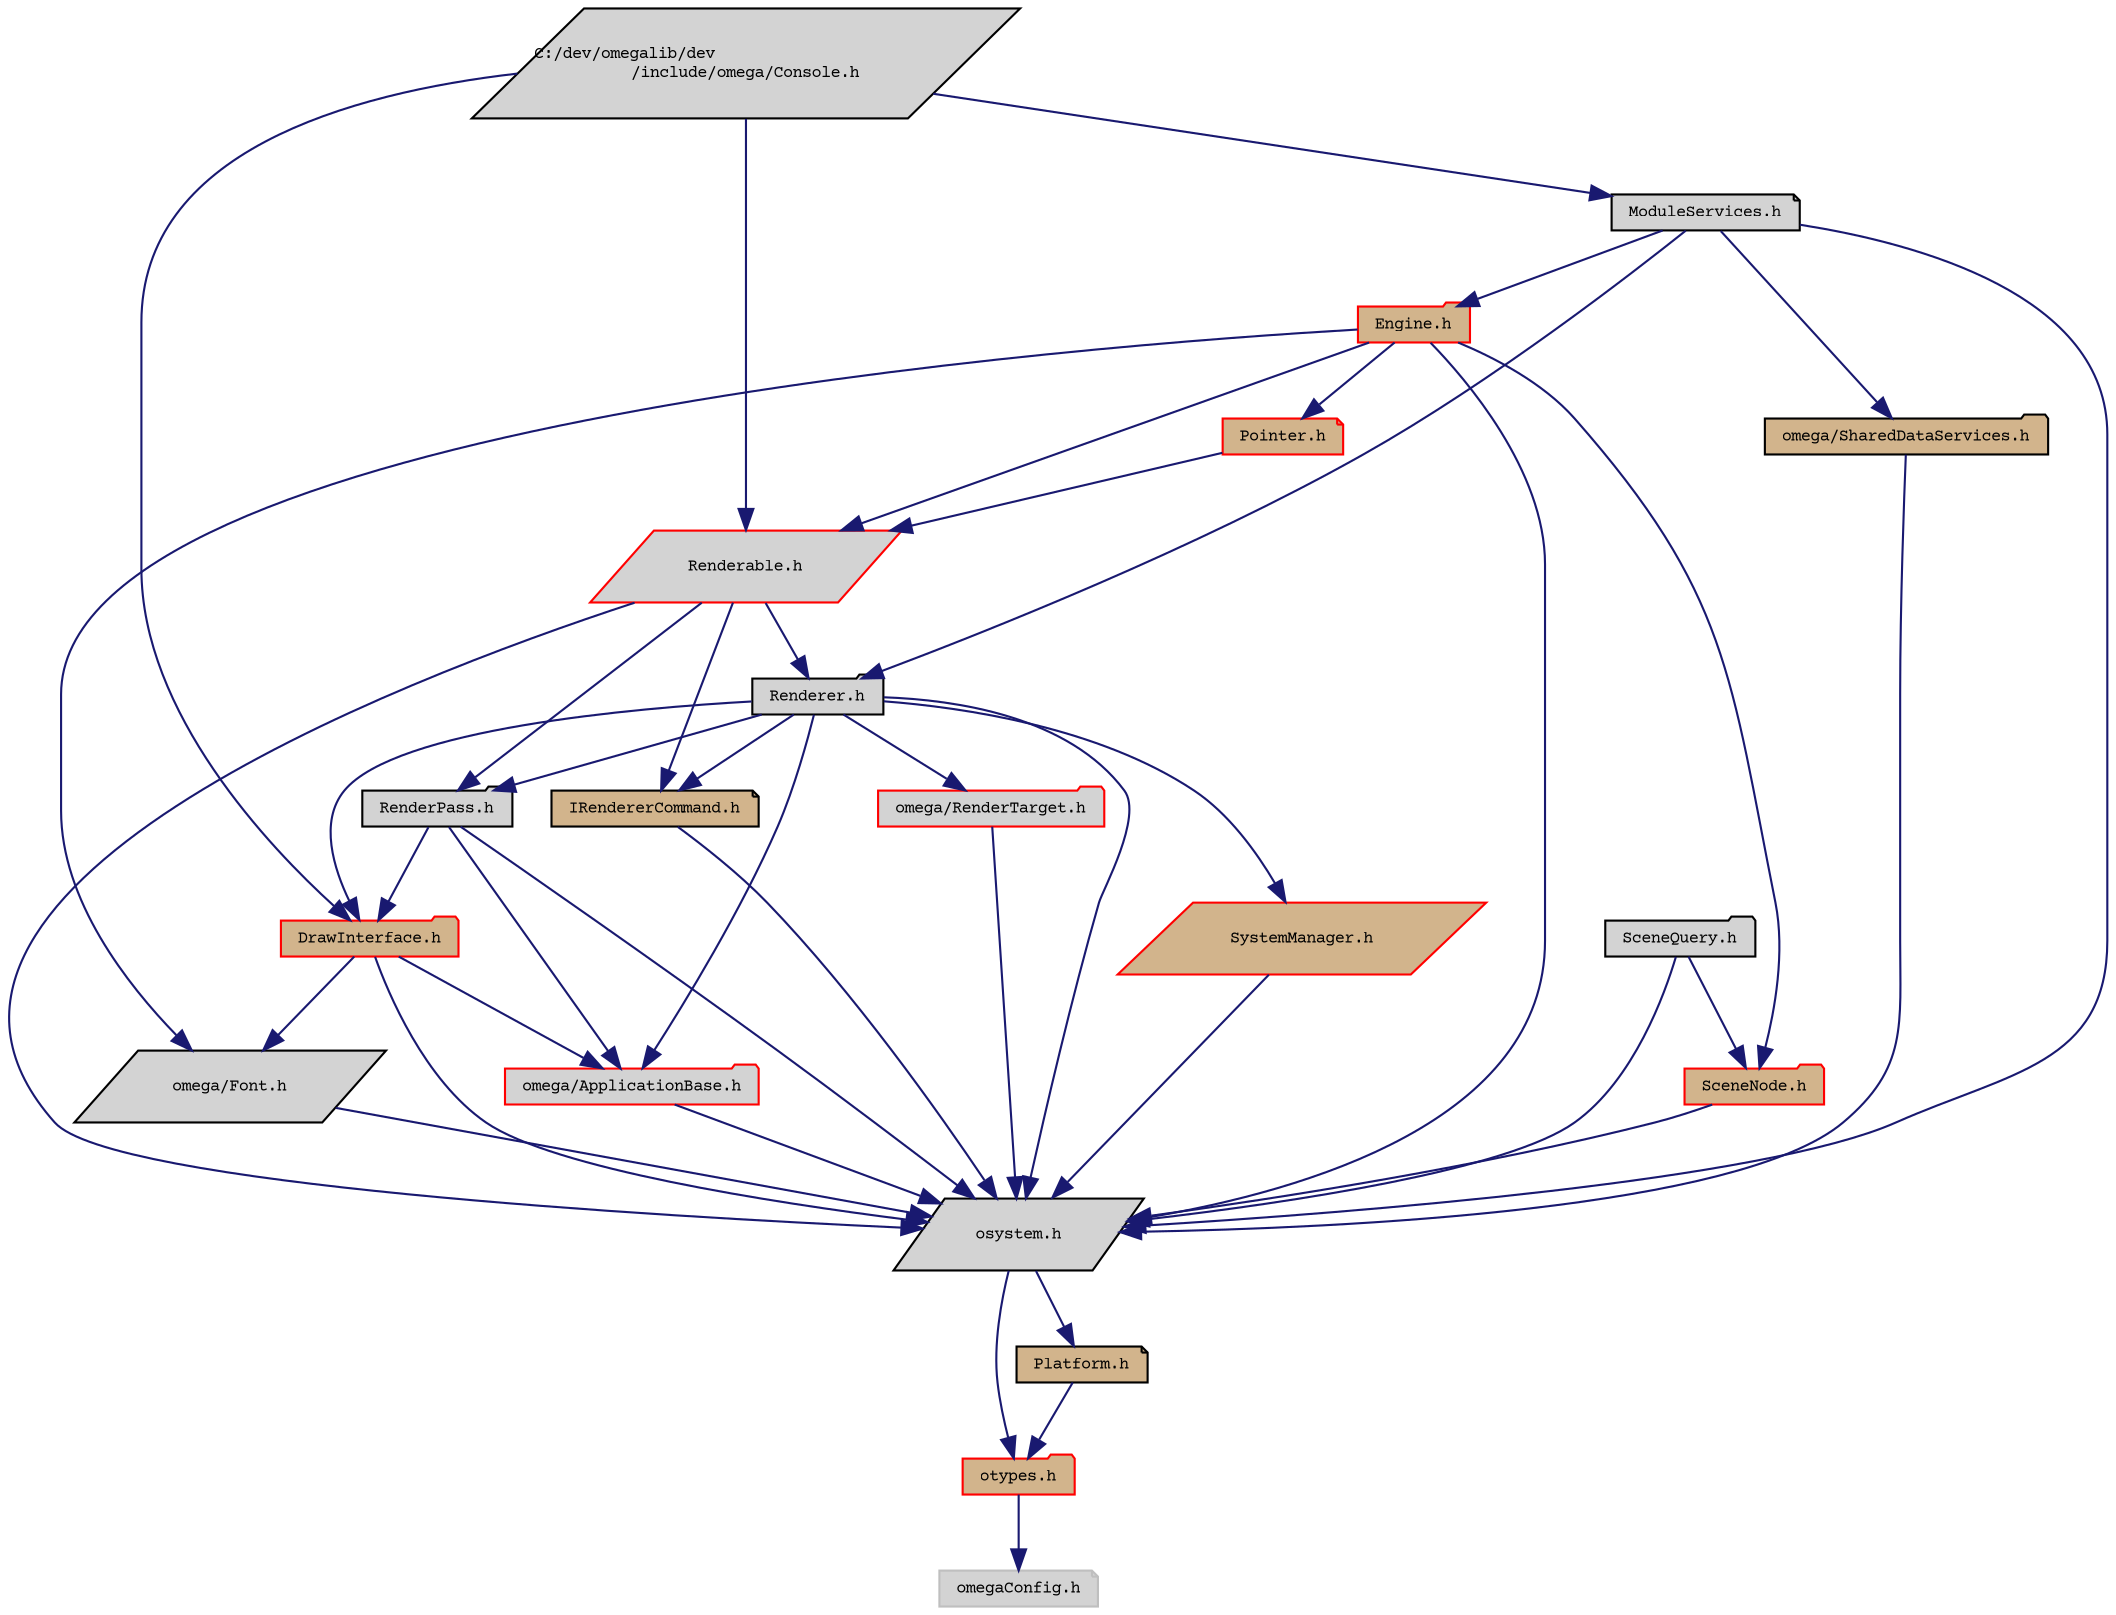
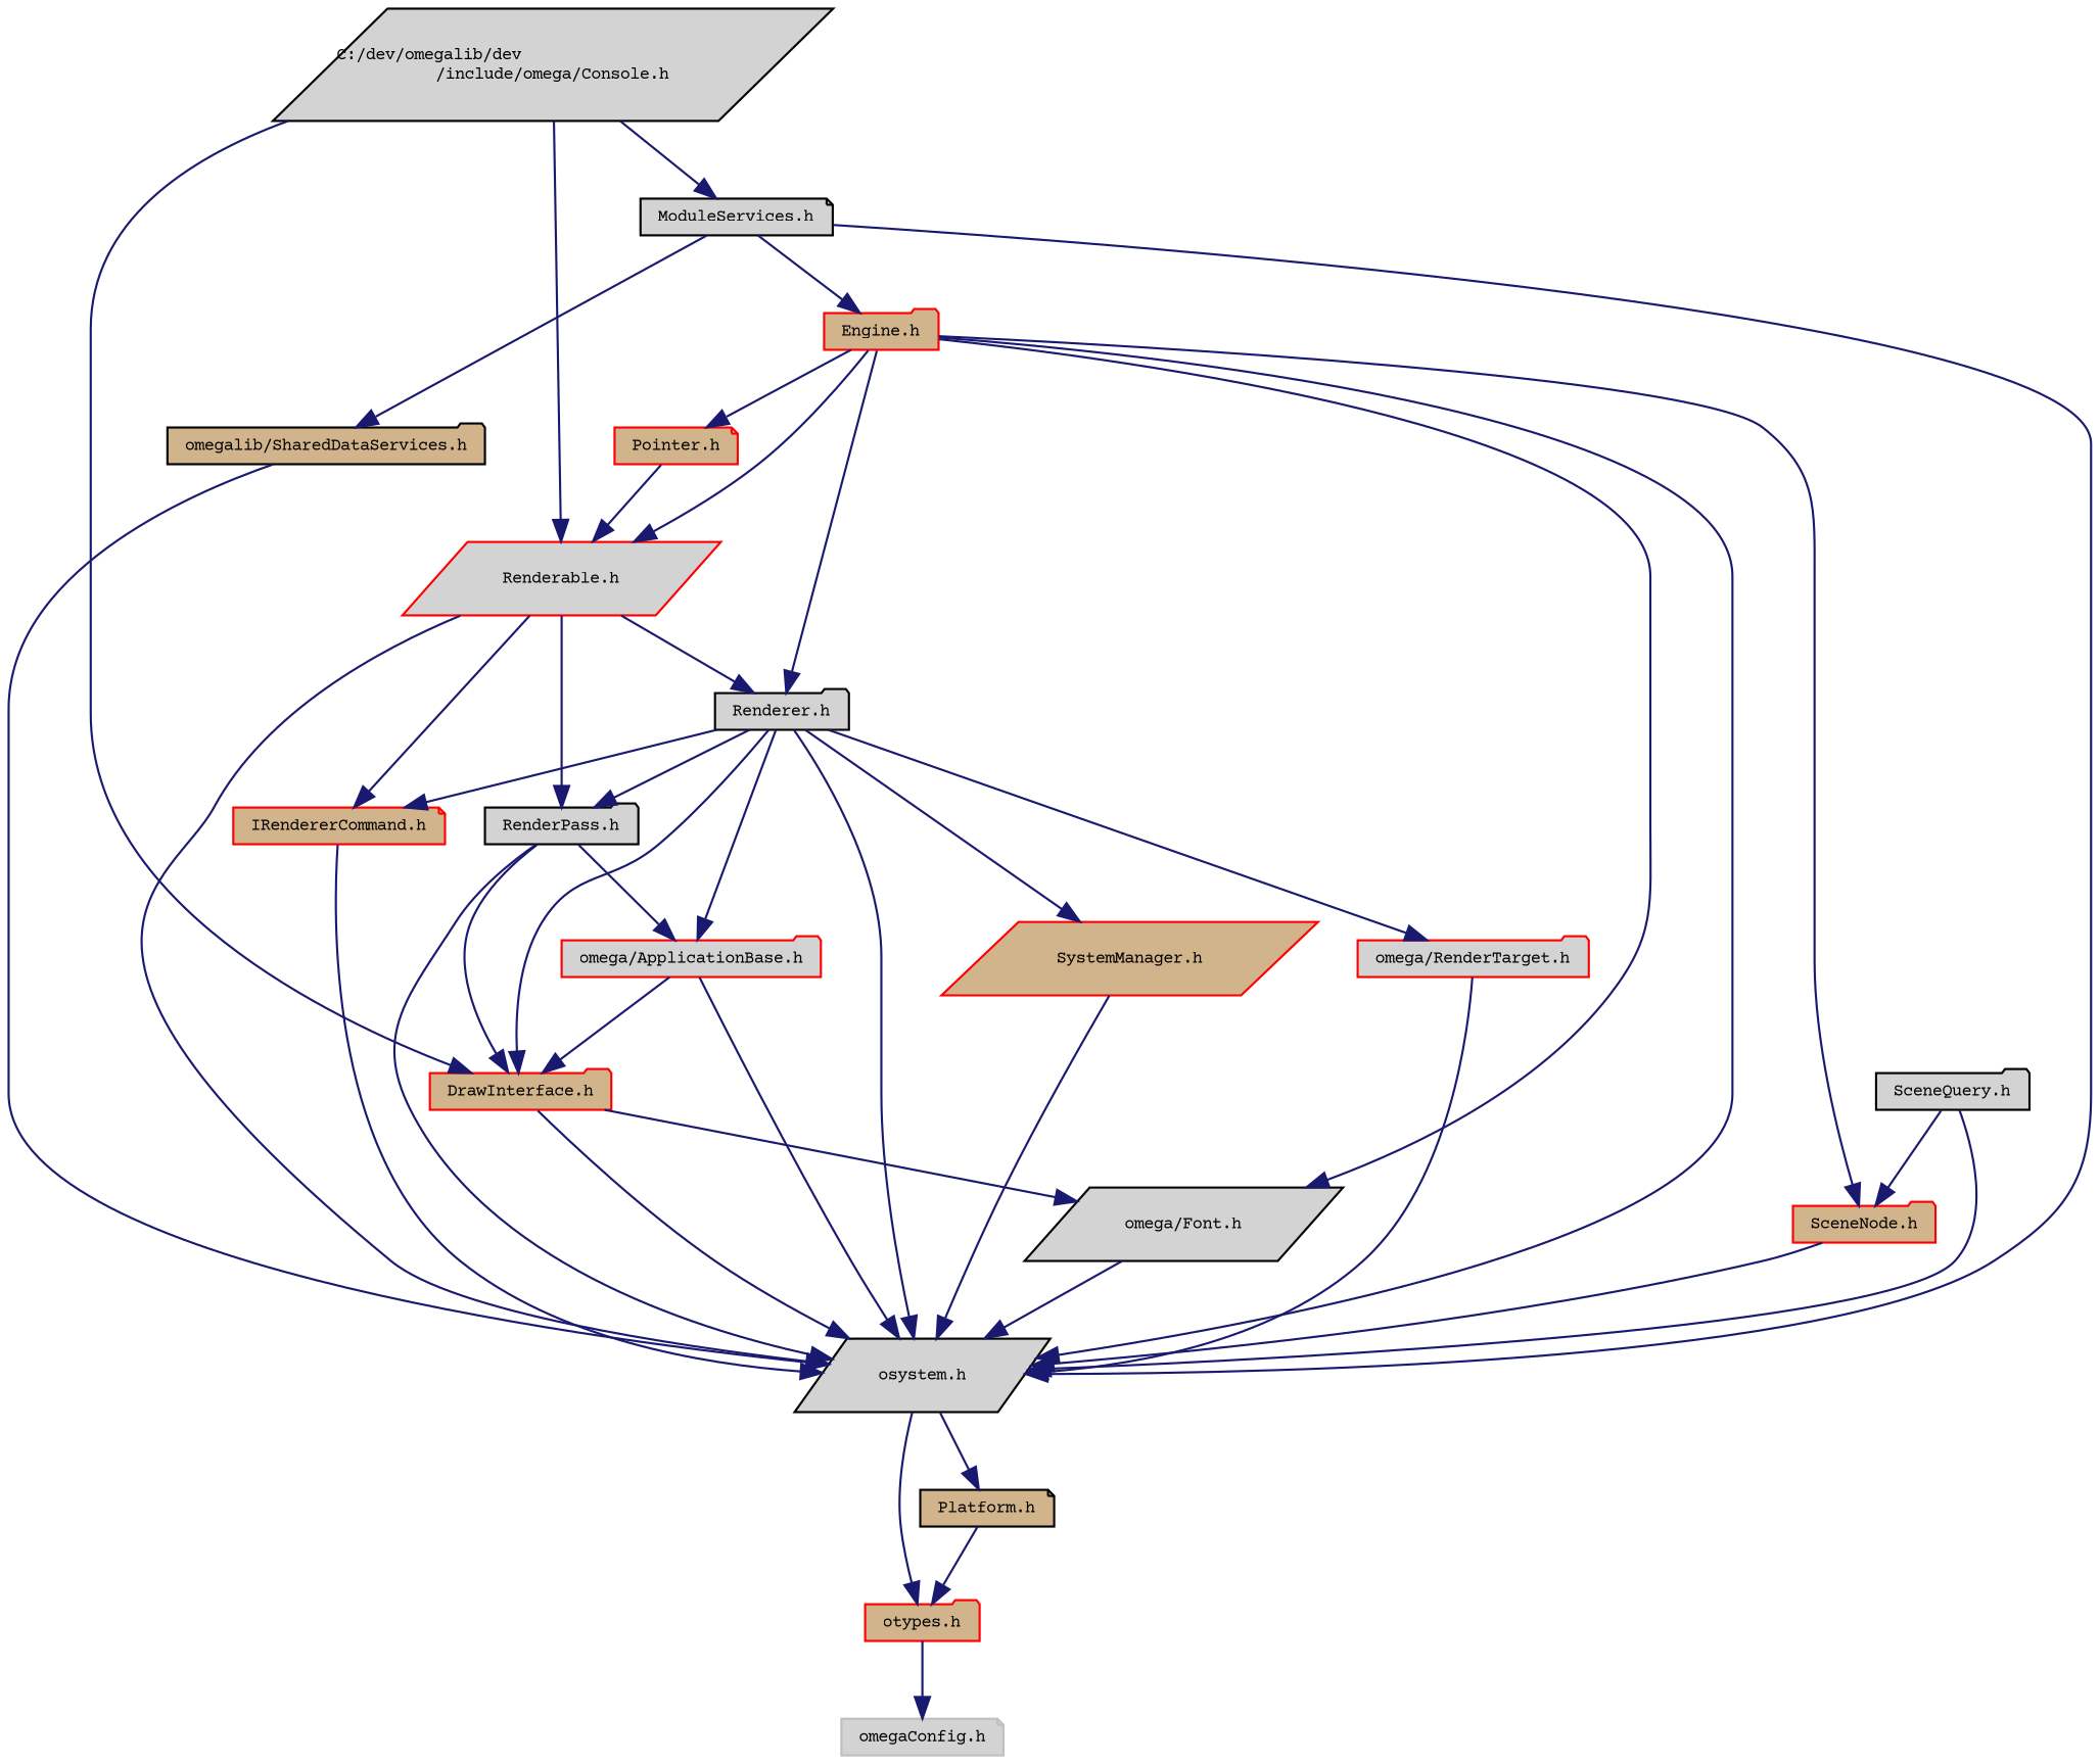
  digraph {
    fontname="Courier Prime"
    node [color=black fillcolor=lightgrey fontname="Courier Prime" fontsize=8 shape=folder style=filled]
    edge [color=midnightblue fontname="Courier Prime" fontsize=8 labelfontname="FreeSans.ttf" labelfontsize=8 style=solid]
    n1 [fontcolor=black height=0.2 label="C:/dev/omegalib/dev\l/include/omega/Console.h" shape=parallelogram width=0.4]
    n2 [color=red height=0.2 label="Renderable.h" shape=parallelogram width=0.4]
    n3 [color=red fillcolor=tan height=0.2 label="DrawInterface.h" width=0.4]
    n4 [height=0.2 label="ModuleServices.h" shape=note width=0.4]
    n5 [height=0.2 label="osystem.h" shape=parallelogram width=0.4]
    n6 [height=0.2 label="RenderPass.h" width=0.4]
-   n7 [fillcolor=tan height=0.2 label="IRendererCommand.h" shape=note width=0.4]
+   n7 [color=red fillcolor=tan height=0.2 label="IRendererCommand.h" shape=note width=0.4]
    n8 [height=0.2 label="Renderer.h" width=0.4]
    n9 [color=red height=0.2 label="omega/ApplicationBase.h" width=0.4]
    n10 [height=0.2 label="omega/Font.h" shape=parallelogram width=0.4]
    n11 [color=red fillcolor=tan height=0.2 label="Engine.h" width=0.4]
-   n12 [fillcolor=tan height=0.2 label="omega/SharedDataServices.h" width=0.4]
+   n12 [fillcolor=tan height=0.2 label="omegalib/SharedDataServices.h" width=0.4]
    n13 [color=red fillcolor=tan height=0.2 label="otypes.h" width=0.4]
    n14 [fillcolor=tan height=0.2 label="Platform.h" shape=note width=0.4]
    n15 [color=red fillcolor=tan height=0.2 label="SystemManager.h" shape=parallelogram width=0.4]
    n16 [color=red height=0.2 label="omega/RenderTarget.h" width=0.4]
    n17 [color=grey75 height=0.2 label="omegaConfig.h" shape=note width=0.4]
    n18 [color=red fillcolor=tan height=0.2 label="SceneNode.h" width=0.4]
    n19 [color=red fillcolor=tan height=0.2 label="Pointer.h" shape=note width=0.4]
    n20 [height=0.2 label="SceneQuery.h" width=0.4]
    n1 -> n2
    n1 -> n3
    n1 -> n4
    n2 -> n5
    n2 -> n6
    n2 -> n7
    n2 -> n8
    n3 -> n5
-   n3 -> n9
+   n9 -> n3
    n3 -> n10
    n4 -> n5
    n4 -> n11
    n4 -> n12
    n5 -> n13
    n5 -> n14
    n6 -> n3
    n6 -> n5
    n6 -> n9
    n7 -> n5
    n8 -> n3
    n8 -> n5
    n8 -> n6
    n8 -> n7
    n8 -> n9
    n8 -> n15
    n8 -> n16
    n9 -> n5
    n10 -> n5
    n11 -> n2
    n11 -> n5
-   n4 -> n8
+   n11 -> n8
    n11 -> n10
    n11 -> n18
    n11 -> n19
    n12 -> n5
    n13 -> n17
    n14 -> n13
    n15 -> n5
    n16 -> n5
    n18 -> n5
    n19 -> n2
    n20 -> n5
    n20 -> n18
  }
